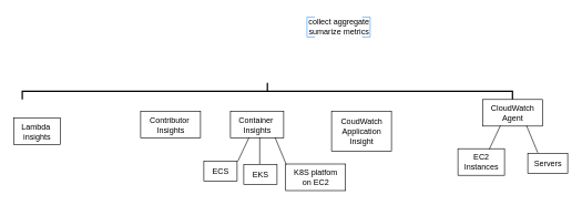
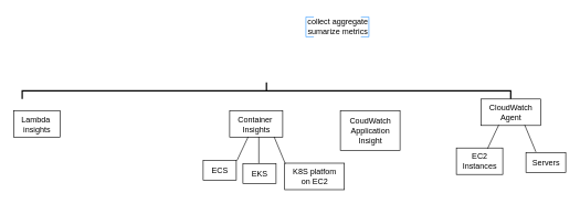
  <mxCell id="0" />
  <mxCell id="1" parent="0" />
- <mxCell id="2" value="Lambda&amp;nbsp;&lt;br&gt;insights" style="text;html=1;align=center;verticalAlign=middle;resizable=0;points=[];autosize=1;strokeColor=default;fillColor=none;fontSize=12;" vertex="1" parent="1"><mxGeometry x="20" y="177" width="70" height="40" as="geometry" /></mxCell>
- <mxCell id="3" value="Contributor&amp;nbsp;&lt;br&gt;Insights" style="text;html=1;align=center;verticalAlign=middle;resizable=0;points=[];autosize=1;strokeColor=default;fillColor=none;fontSize=12;" vertex="1" parent="1"><mxGeometry x="211" y="167" width="90" height="40" as="geometry" /></mxCell>
+ <mxCell id="2" value="Lambda&amp;nbsp;&lt;br&gt;insights" style="text;html=1;align=center;verticalAlign=middle;resizable=0;points=[];autosize=1;strokeColor=default;fillColor=none;fontSize=12;" vertex="1" parent="1"><mxGeometry x="20" y="167" width="70" height="40" as="geometry" /></mxCell>
  <mxCell id="4" value="Container&amp;nbsp;&lt;br&gt;Insights" style="text;html=1;align=center;verticalAlign=middle;resizable=0;points=[];autosize=1;strokeColor=default;fillColor=none;fontSize=12;" vertex="1" parent="1"><mxGeometry x="346" y="167" width="80" height="40" as="geometry" /></mxCell>
- <mxCell id="5" value="CoudWatch&lt;br&gt;Application&lt;br&gt;Insight" style="text;html=1;align=center;verticalAlign=middle;resizable=0;points=[];autosize=1;strokeColor=default;fillColor=none;fontSize=12;" vertex="1" parent="1"><mxGeometry x="498" y="167" width="90" height="60" as="geometry" /></mxCell>
+ <mxCell id="5" value="CoudWatch&lt;br&gt;Application&lt;br&gt;Insight" style="text;html=1;align=center;verticalAlign=middle;resizable=0;points=[];autosize=1;strokeColor=default;fillColor=none;fontSize=12;" vertex="1" parent="1"><mxGeometry x="513" y="167" width="90" height="60" as="geometry" /></mxCell>
  <mxCell id="6" value="CloudWatch &lt;br&gt;Agent" style="text;html=1;align=center;verticalAlign=middle;resizable=0;points=[];autosize=1;strokeColor=default;fillColor=none;fontSize=12;" vertex="1" parent="1"><mxGeometry x="725" y="149" width="90" height="40" as="geometry" /></mxCell>
  <mxCell id="7" value="collect aggregate&lt;br&gt;sumarize metrics" style="text;html=1;align=center;verticalAlign=middle;resizable=0;points=[];autosize=1;strokeColor=none;fillColor=none;fontSize=12;" vertex="1" parent="1"><mxGeometry x="454" y="20" width="110" height="40" as="geometry" /></mxCell>
  <mxCell id="8" value="" style="strokeWidth=1;html=1;shape=mxgraph.flowchart.annotation_1;align=left;pointerEvents=1;fontColor=#000033;fillColor=none;strokeColor=#3399FF;" vertex="1" parent="1"><mxGeometry x="461" y="25" width="12" height="30" as="geometry" /></mxCell>
  <mxCell id="9" value="" style="strokeWidth=1;html=1;shape=mxgraph.flowchart.annotation_1;align=left;pointerEvents=1;fontColor=#000033;fillColor=none;direction=west;strokeColor=#3399FF;" vertex="1" parent="1"><mxGeometry x="544" y="25" width="12" height="30" as="geometry" /></mxCell>
  <mxCell id="10" value="" style="strokeWidth=2;html=1;shape=mxgraph.flowchart.annotation_2;align=left;labelPosition=right;pointerEvents=1;fontSize=12;fillColor=none;direction=south;" vertex="1" parent="1"><mxGeometry x="33" y="124" width="737" height="25" as="geometry" /></mxCell>
  <mxCell id="11" value="" style="endArrow=none;html=1;rounded=0;fontSize=12;" edge="1" parent="1"><mxGeometry width="50" height="50" relative="1" as="geometry"><mxPoint x="357" y="242" as="sourcePoint" /><mxPoint x="374" y="206" as="targetPoint" /></mxGeometry></mxCell>
  <mxCell id="12" value="" style="endArrow=none;html=1;rounded=0;fontSize=12;" edge="1" parent="1"><mxGeometry width="50" height="50" relative="1" as="geometry"><mxPoint x="430" y="247" as="sourcePoint" /><mxPoint x="413" y="206" as="targetPoint" /></mxGeometry></mxCell>
  <mxCell id="13" value="" style="endArrow=none;html=1;rounded=0;fontSize=12;" edge="1" parent="1"><mxGeometry width="50" height="50" relative="1" as="geometry"><mxPoint x="390" y="246" as="sourcePoint" /><mxPoint x="390" y="206" as="targetPoint" /></mxGeometry></mxCell>
  <mxCell id="14" value="ECS" style="text;html=1;align=center;verticalAlign=middle;resizable=0;points=[];autosize=1;strokeColor=default;fillColor=none;fontSize=12;" vertex="1" parent="1"><mxGeometry x="306" y="242" width="50" height="30" as="geometry" /></mxCell>
  <mxCell id="15" value="EKS" style="text;html=1;align=center;verticalAlign=middle;resizable=0;points=[];autosize=1;strokeColor=default;fillColor=none;fontSize=12;" vertex="1" parent="1"><mxGeometry x="366" y="247" width="50" height="30" as="geometry" /></mxCell>
  <mxCell id="16" value="K8S platfom&lt;br&gt;on EC2" style="text;html=1;align=center;verticalAlign=middle;resizable=0;points=[];autosize=1;strokeColor=default;fillColor=none;fontSize=12;" vertex="1" parent="1"><mxGeometry x="429" y="246" width="90" height="40" as="geometry" /></mxCell>
  <mxCell id="17" value="EC2 &lt;br&gt;Instances" style="text;html=1;align=center;verticalAlign=middle;resizable=0;points=[];autosize=1;strokeColor=default;fillColor=none;fontSize=12;" vertex="1" parent="1"><mxGeometry x="688" y="223" width="70" height="40" as="geometry" /></mxCell>
  <mxCell id="18" value="Servers" style="text;html=1;align=center;verticalAlign=middle;resizable=0;points=[];autosize=1;strokeColor=default;fillColor=none;fontSize=12;" vertex="1" parent="1"><mxGeometry x="793" y="230" width="60" height="30" as="geometry" /></mxCell>
  <mxCell id="19" value="" style="endArrow=none;html=1;rounded=0;fontSize=12;" edge="1" parent="1"><mxGeometry width="50" height="50" relative="1" as="geometry"><mxPoint x="735" y="224" as="sourcePoint" /><mxPoint x="752" y="188" as="targetPoint" /></mxGeometry></mxCell>
  <mxCell id="20" value="" style="endArrow=none;html=1;rounded=0;fontSize=12;" edge="1" parent="1"><mxGeometry width="50" height="50" relative="1" as="geometry"><mxPoint x="808" y="229" as="sourcePoint" /><mxPoint x="791" y="188" as="targetPoint" /></mxGeometry></mxCell>
